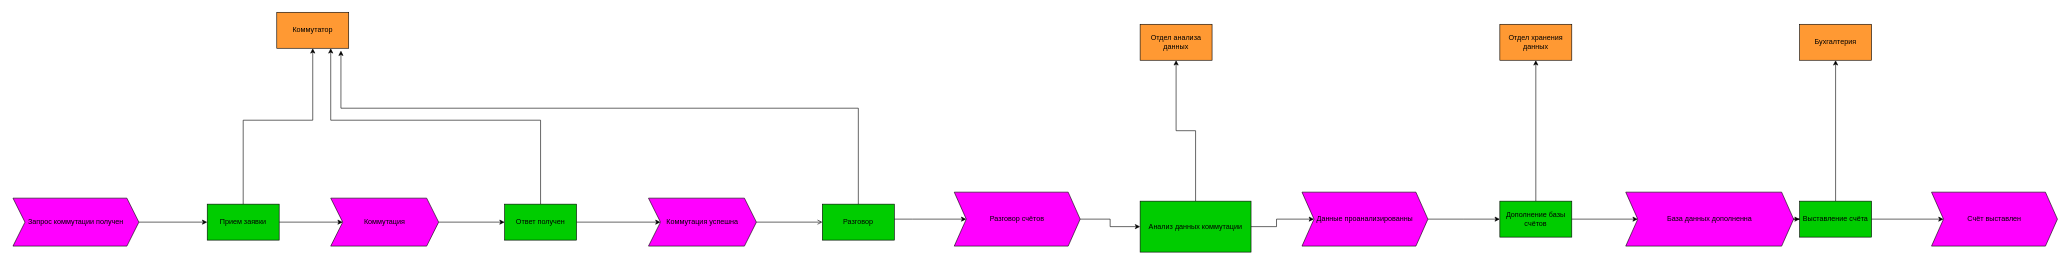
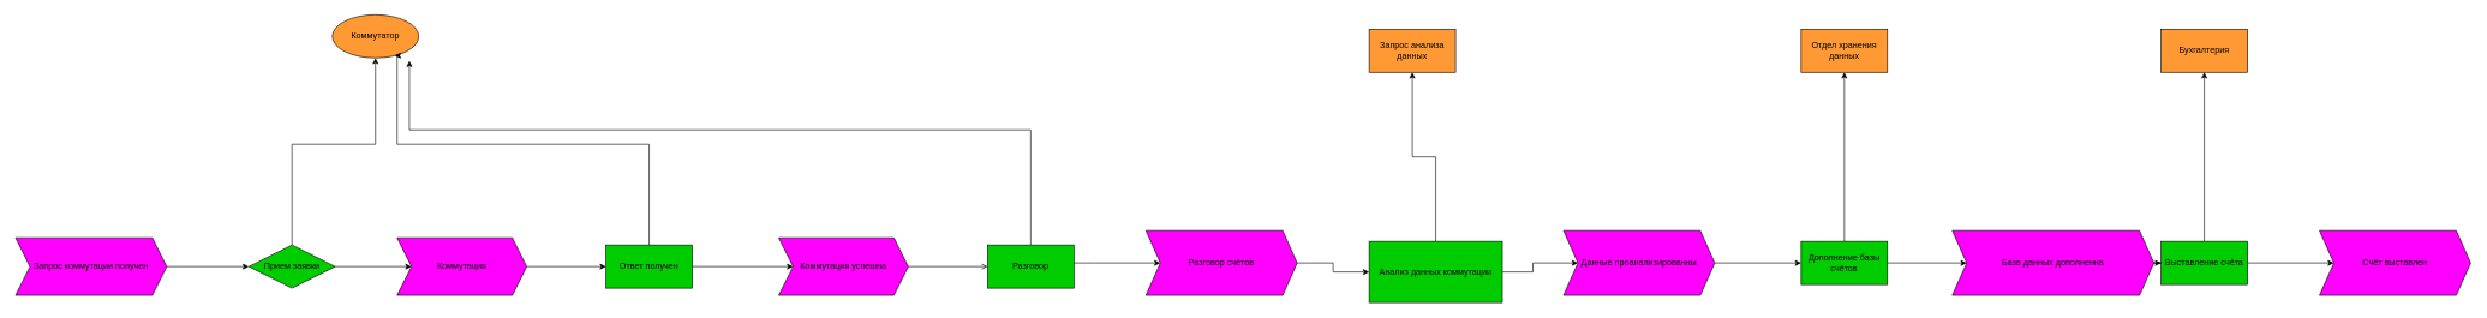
  <mxCell id="0" />
  <mxCell id="1" parent="0" />
  <mxCell id="2" style="edgeStyle=orthogonalEdgeStyle;rounded=0;orthogonalLoop=1;jettySize=auto;html=1;entryX=0;entryY=0.5;entryDx=0;entryDy=0;" edge="1" parent="1" source="3" target="6"><mxGeometry relative="1" as="geometry"><mxPoint x="290" y="360" as="targetPoint" /></mxGeometry></mxCell>
  <mxCell id="3" value="Запрос коммутации получен" style="shape=step;perimeter=stepPerimeter;whiteSpace=wrap;html=1;fixedSize=1;fillColor=#FF00FF;" vertex="1" parent="1"><mxGeometry x="20" y="330" width="210" height="80" as="geometry" /></mxCell>
  <mxCell id="4" style="edgeStyle=orthogonalEdgeStyle;rounded=0;orthogonalLoop=1;jettySize=auto;html=1;entryX=0.5;entryY=1;entryDx=0;entryDy=0;" edge="1" parent="1" source="6" target="7"><mxGeometry relative="1" as="geometry"><Array as="points"><mxPoint x="404" y="200" /><mxPoint x="520" y="200" /></Array></mxGeometry></mxCell>
  <mxCell id="5" value="" style="edgeStyle=orthogonalEdgeStyle;rounded=0;orthogonalLoop=1;jettySize=auto;html=1;entryX=0;entryY=0.5;entryDx=0;entryDy=0;" edge="1" parent="1" source="6" target="9"><mxGeometry relative="1" as="geometry"><mxPoint x="544" y="370" as="targetPoint" /></mxGeometry></mxCell>
- <mxCell id="6" value="Прием заявки" style="rounded=0;whiteSpace=wrap;html=1;fillColor=#00CC00;" vertex="1" parent="1"><mxGeometry x="344" y="340" width="120" height="60" as="geometry" /></mxCell>
- <mxCell id="7" value="Коммутатор" style="rounded=0;whiteSpace=wrap;html=1;fillColor=#FF9933;" vertex="1" parent="1"><mxGeometry x="460" y="20" width="120" height="60" as="geometry" /></mxCell>
+ <mxCell id="6" value="Прием заявки" style="rhombus;whiteSpace=wrap;html=1;fillColor=#00CC00;" vertex="1" parent="1"><mxGeometry x="344" y="340" width="120" height="60" as="geometry" /></mxCell>
+ <mxCell id="7" value="Коммутатор" style="ellipse;whiteSpace=wrap;html=1;fillColor=#FF9933;" vertex="1" parent="1"><mxGeometry x="460" y="20" width="120" height="60" as="geometry" /></mxCell>
  <mxCell id="8" style="edgeStyle=orthogonalEdgeStyle;rounded=0;orthogonalLoop=1;jettySize=auto;html=1;entryX=0;entryY=0.5;entryDx=0;entryDy=0;" edge="1" parent="1" source="9" target="12"><mxGeometry relative="1" as="geometry" /></mxCell>
  <mxCell id="9" value="Коммутация" style="shape=step;perimeter=stepPerimeter;whiteSpace=wrap;html=1;fixedSize=1;fillColor=#FF00FF;" vertex="1" parent="1"><mxGeometry x="550" y="330" width="180" height="80" as="geometry" /></mxCell>
  <mxCell id="10" style="edgeStyle=orthogonalEdgeStyle;rounded=0;orthogonalLoop=1;jettySize=auto;html=1;entryX=0.75;entryY=1;entryDx=0;entryDy=0;" edge="1" parent="1" source="12" target="7"><mxGeometry relative="1" as="geometry"><mxPoint x="610" y="120" as="targetPoint" /><Array as="points"><mxPoint x="900" y="200" /><mxPoint x="550" y="200" /></Array></mxGeometry></mxCell>
  <mxCell id="11" style="edgeStyle=orthogonalEdgeStyle;rounded=0;orthogonalLoop=1;jettySize=auto;html=1;entryX=0;entryY=0.5;entryDx=0;entryDy=0;" edge="1" parent="1" source="12" target="14"><mxGeometry relative="1" as="geometry" /></mxCell>
  <mxCell id="12" value="Ответ получен" style="rounded=0;whiteSpace=wrap;html=1;fillColor=#00CC00;" vertex="1" parent="1"><mxGeometry x="840" y="340" width="120" height="60" as="geometry" /></mxCell>
  <mxCell id="13" value="" style="edgeStyle=orthogonalEdgeStyle;rounded=0;orthogonalLoop=1;jettySize=auto;html=1;endArrow=open;" edge="1" parent="1" source="14" target="17"><mxGeometry relative="1" as="geometry" /></mxCell>
  <mxCell id="14" value="Коммутация успешна" style="shape=step;perimeter=stepPerimeter;whiteSpace=wrap;html=1;fixedSize=1;fillColor=#FF00FF;" vertex="1" parent="1"><mxGeometry x="1080" y="330" width="180" height="80" as="geometry" /></mxCell>
  <mxCell id="15" style="edgeStyle=orthogonalEdgeStyle;rounded=0;orthogonalLoop=1;jettySize=auto;html=1;entryX=0.892;entryY=1.067;entryDx=0;entryDy=0;entryPerimeter=0;" edge="1" parent="1" source="17" target="7"><mxGeometry relative="1" as="geometry"><Array as="points"><mxPoint x="1430" y="180" /><mxPoint x="567" y="180" /></Array></mxGeometry></mxCell>
  <mxCell id="16" value="" style="edgeStyle=orthogonalEdgeStyle;rounded=0;orthogonalLoop=1;jettySize=auto;html=1;" edge="1" parent="1" source="17" target="19"><mxGeometry relative="1" as="geometry"><Array as="points"><mxPoint x="1520" y="365" /><mxPoint x="1520" y="365" /></Array></mxGeometry></mxCell>
  <mxCell id="17" value="Разговор" style="rounded=0;whiteSpace=wrap;html=1;fillColor=#00CC00;" vertex="1" parent="1"><mxGeometry x="1370" y="340" width="120" height="60" as="geometry" /></mxCell>
  <mxCell id="18" style="edgeStyle=orthogonalEdgeStyle;rounded=0;orthogonalLoop=1;jettySize=auto;html=1;" edge="1" parent="1" source="19" target="23"><mxGeometry relative="1" as="geometry" /></mxCell>
  <mxCell id="19" value="Разговор счётов" style="shape=step;perimeter=stepPerimeter;whiteSpace=wrap;html=1;fixedSize=1;fillColor=#FF00FF;" vertex="1" parent="1"><mxGeometry x="1590" y="320" width="210" height="90" as="geometry" /></mxCell>
- <mxCell id="20" value="Отдел анализа&lt;br&gt;данных" style="rounded=0;whiteSpace=wrap;html=1;fillColor=#FF9933;" vertex="1" parent="1"><mxGeometry x="1900" y="40" width="120" height="60" as="geometry" /></mxCell>
+ <mxCell id="20" value="Запрос анализа&lt;br&gt;данных" style="rounded=0;whiteSpace=wrap;html=1;fillColor=#FF9933;" vertex="1" parent="1"><mxGeometry x="1900" y="40" width="120" height="60" as="geometry" /></mxCell>
  <mxCell id="21" style="edgeStyle=orthogonalEdgeStyle;rounded=0;orthogonalLoop=1;jettySize=auto;html=1;" edge="1" parent="1" source="23" target="25"><mxGeometry relative="1" as="geometry" /></mxCell>
  <mxCell id="22" style="edgeStyle=orthogonalEdgeStyle;rounded=0;orthogonalLoop=1;jettySize=auto;html=1;entryX=0.5;entryY=1;entryDx=0;entryDy=0;" edge="1" parent="1" source="23" target="20"><mxGeometry relative="1" as="geometry" /></mxCell>
  <mxCell id="23" value="Анализ данных коммутации" style="rounded=0;whiteSpace=wrap;html=1;fillColor=#00CC00;" vertex="1" parent="1"><mxGeometry x="1900" y="335" width="185" height="85" as="geometry" /></mxCell>
  <mxCell id="24" style="edgeStyle=orthogonalEdgeStyle;rounded=0;orthogonalLoop=1;jettySize=auto;html=1;" edge="1" parent="1" source="25"><mxGeometry relative="1" as="geometry"><mxPoint x="2500" y="365" as="targetPoint" /></mxGeometry></mxCell>
  <mxCell id="25" value="Данные проанализированны" style="shape=step;perimeter=stepPerimeter;whiteSpace=wrap;html=1;fixedSize=1;fillColor=#FF00FF;" vertex="1" parent="1"><mxGeometry x="2170" y="320" width="210" height="90" as="geometry" /></mxCell>
  <mxCell id="26" style="edgeStyle=orthogonalEdgeStyle;rounded=0;orthogonalLoop=1;jettySize=auto;html=1;entryX=0;entryY=0.5;entryDx=0;entryDy=0;" edge="1" parent="1" source="28" target="30"><mxGeometry relative="1" as="geometry" /></mxCell>
  <mxCell id="27" style="edgeStyle=orthogonalEdgeStyle;rounded=0;orthogonalLoop=1;jettySize=auto;html=1;entryX=0.5;entryY=1;entryDx=0;entryDy=0;" edge="1" parent="1" source="28" target="35"><mxGeometry relative="1" as="geometry" /></mxCell>
  <mxCell id="28" value="Дополнение базы счётов" style="rounded=0;whiteSpace=wrap;html=1;fillColor=#00CC00;" vertex="1" parent="1"><mxGeometry x="2500" y="335" width="120" height="60" as="geometry" /></mxCell>
  <mxCell id="29" style="edgeStyle=orthogonalEdgeStyle;rounded=0;orthogonalLoop=1;jettySize=auto;html=1;entryX=0;entryY=0.5;entryDx=0;entryDy=0;" edge="1" parent="1" source="30" target="33"><mxGeometry relative="1" as="geometry" /></mxCell>
  <mxCell id="30" value="База данных дополненна" style="shape=step;perimeter=stepPerimeter;whiteSpace=wrap;html=1;fixedSize=1;fillColor=#FF00FF;" vertex="1" parent="1"><mxGeometry x="2710" y="320" width="280" height="90" as="geometry" /></mxCell>
  <mxCell id="31" style="edgeStyle=orthogonalEdgeStyle;rounded=0;orthogonalLoop=1;jettySize=auto;html=1;entryX=0;entryY=0.5;entryDx=0;entryDy=0;" edge="1" parent="1" source="33" target="34"><mxGeometry relative="1" as="geometry" /></mxCell>
  <mxCell id="32" style="edgeStyle=orthogonalEdgeStyle;rounded=0;orthogonalLoop=1;jettySize=auto;html=1;entryX=0.5;entryY=1;entryDx=0;entryDy=0;" edge="1" parent="1" source="33" target="36"><mxGeometry relative="1" as="geometry" /></mxCell>
  <mxCell id="33" value="Выставление счёта" style="rounded=0;whiteSpace=wrap;html=1;fillColor=#00CC00;" vertex="1" parent="1"><mxGeometry x="3000" y="335" width="120" height="60" as="geometry" /></mxCell>
  <mxCell id="34" value="Счёт выставлен" style="shape=step;perimeter=stepPerimeter;whiteSpace=wrap;html=1;fixedSize=1;fillColor=#FF00FF;" vertex="1" parent="1"><mxGeometry x="3220" y="320" width="210" height="90" as="geometry" /></mxCell>
  <mxCell id="35" value="Отдел хранения данных" style="rounded=0;whiteSpace=wrap;html=1;fillColor=#FF9933;" vertex="1" parent="1"><mxGeometry x="2500" y="40" width="120" height="60" as="geometry" /></mxCell>
  <mxCell id="36" value="Бухгалтерия" style="rounded=0;whiteSpace=wrap;html=1;fillColor=#FF9933;" vertex="1" parent="1"><mxGeometry x="3000" y="40" width="120" height="60" as="geometry" /></mxCell>
